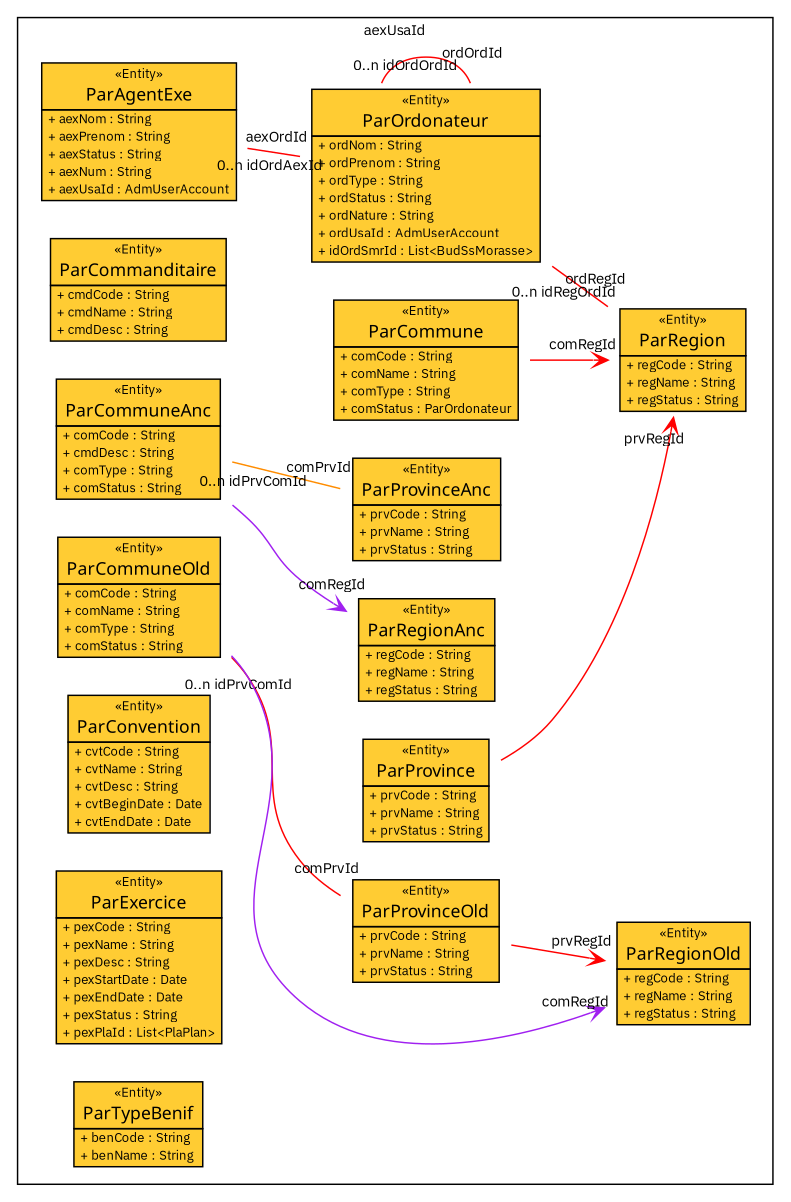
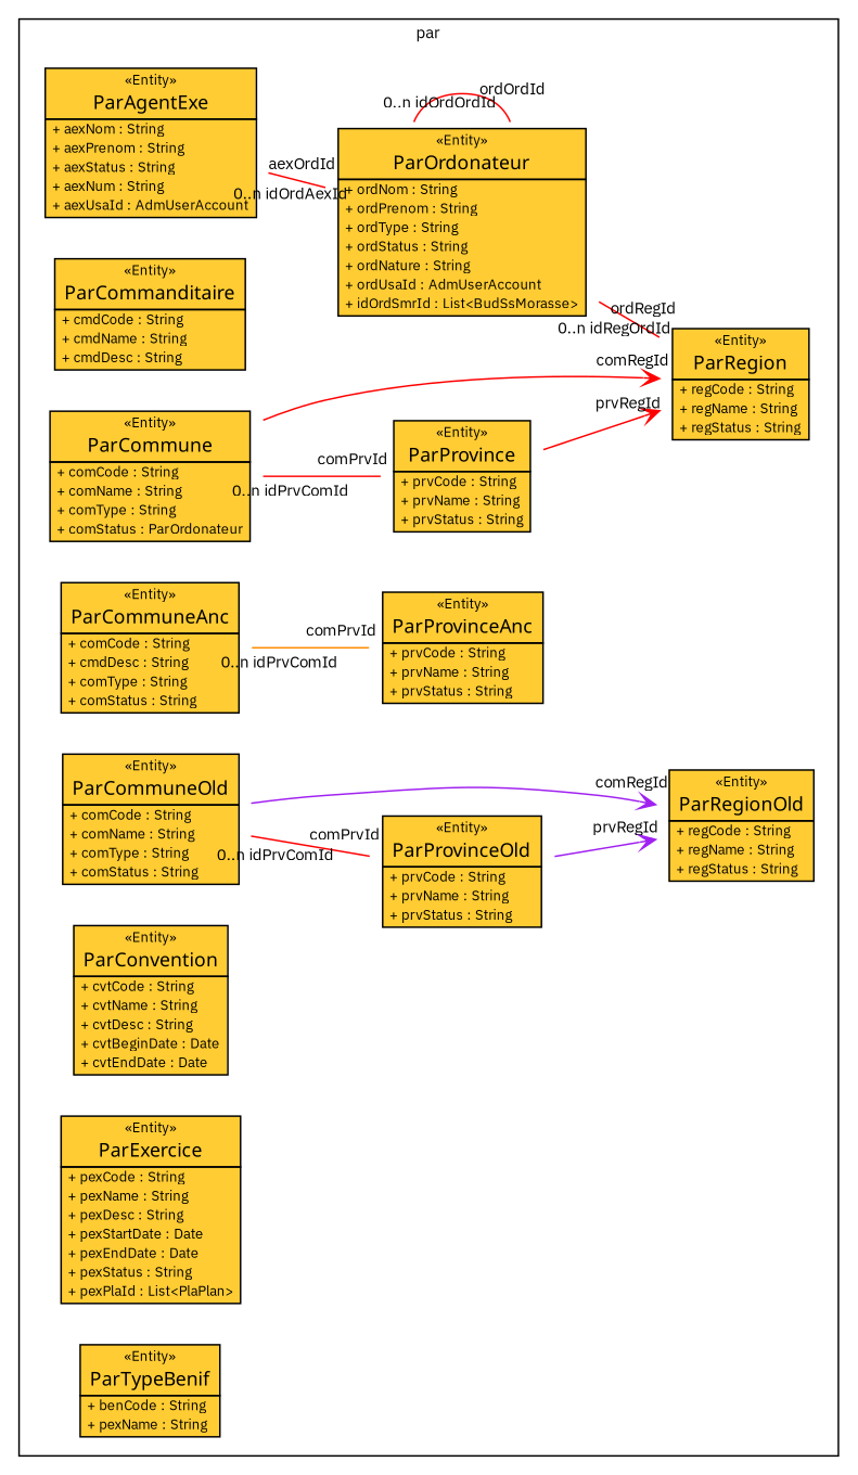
  digraph {
    fontname="IBM Plex Sans"
    fontsize=10
    rankdir=LR
    node [fontcolor=black fontname="IBM Plex Sans" fontsize=9.0 shape=plaintext]
    edge [arrowhead=none arrowtail=none color=red fontname="IBM Plex Sans" fontsize=10 headlabel=comPrvId labelangle=-30 labeldistance=2.0]
    n1 [label=<<table border="0" cellborder="1" cellspacing="0" cellpadding="0" port="p" bgcolor="#FFCC33"> 	<tr><td> 	<table border="0" cellspacing="1" cellpadding="1"> 		<tr><td> &laquo;Entity&raquo; </td></tr> 		<tr><td><font face="arialbd"  point-size="12.0"> ParAgentExe </font></td></tr> 	</table></td></tr> 	<tr><td> 		<table border="0" cellspacing="0" cellpadding="1">	 	<tr><td align="left"> + aexNom : String </td></tr> 	<tr><td align="left"> + aexPrenom : String </td></tr> 	<tr><td align="left"> + aexStatus : String </td></tr> 	<tr><td align="left"> + aexNum : String </td></tr> 	<tr><td align="left"> + aexUsaId : AdmUserAccount </td></tr> 		</table>		 	</td></tr> 	</table>>]
    n2 [label=<<table border="0" cellborder="1" cellspacing="0" cellpadding="0" port="p" bgcolor="#FFCC33"> 	<tr><td> 	<table border="0" cellspacing="1" cellpadding="1"> 		<tr><td> &laquo;Entity&raquo; </td></tr> 		<tr><td><font face="arialbd"  point-size="12.0"> ParCommanditaire </font></td></tr> 	</table></td></tr> 	<tr><td> 		<table border="0" cellspacing="0" cellpadding="1">	 	<tr><td align="left"> + cmdCode : String </td></tr> 	<tr><td align="left"> + cmdName : String </td></tr> 	<tr><td align="left"> + cmdDesc : String </td></tr> 		</table>		 	</td></tr> 	</table>>]
    n3 [label=<<table border="0" cellborder="1" cellspacing="0" cellpadding="0" port="p" bgcolor="#FFCC33"> 	<tr><td> 	<table border="0" cellspacing="1" cellpadding="1"> 		<tr><td> &laquo;Entity&raquo; </td></tr> 		<tr><td><font face="arialbd"  point-size="12.0"> ParCommune </font></td></tr> 	</table></td></tr> 	<tr><td> 		<table border="0" cellspacing="0" cellpadding="1">	 	<tr><td align="left"> + comCode : String </td></tr> 	<tr><td align="left"> + comName : String </td></tr> 	<tr><td align="left"> + comType : String </td></tr> 	<tr><td align="left"> + comStatus : ParOrdonateur </td></tr> 		</table>		 	</td></tr> 	</table>>]
    n4 [label=<<table border="0" cellborder="1" cellspacing="0" cellpadding="0" port="p" bgcolor="#FFCC33"> 	<tr><td> 	<table border="0" cellspacing="1" cellpadding="1"> 		<tr><td> &laquo;Entity&raquo; </td></tr> 		<tr><td><font face="arialbd"  point-size="12.0"> ParCommuneAnc </font></td></tr> 	</table></td></tr> 	<tr><td> 		<table border="0" cellspacing="0" cellpadding="1">	 	<tr><td align="left"> + comCode : String </td></tr> 	<tr><td align="left"> + cmdDesc : String </td></tr> 	<tr><td align="left"> + comType : String </td></tr> 	<tr><td align="left"> + comStatus : String </td></tr> 		</table>		 	</td></tr> 	</table>>]
    n5 [label=<<table border="0" cellborder="1" cellspacing="0" cellpadding="0" port="p" bgcolor="#FFCC33"> 	<tr><td> 	<table border="0" cellspacing="1" cellpadding="1"> 		<tr><td> &laquo;Entity&raquo; </td></tr> 		<tr><td><font face="arialbd"  point-size="12.0"> ParCommuneOld </font></td></tr> 	</table></td></tr> 	<tr><td> 		<table border="0" cellspacing="0" cellpadding="1">	 	<tr><td align="left"> + comCode : String </td></tr> 	<tr><td align="left"> + comName : String </td></tr> 	<tr><td align="left"> + comType : String </td></tr> 	<tr><td align="left"> + comStatus : String </td></tr> 		</table>		 	</td></tr> 	</table>>]
    n6 [label=<<table border="0" cellborder="1" cellspacing="0" cellpadding="0" port="p" bgcolor="#FFCC33"> 	<tr><td> 	<table border="0" cellspacing="1" cellpadding="1"> 		<tr><td> &laquo;Entity&raquo; </td></tr> 		<tr><td><font face="arialbd"  point-size="12.0"> ParConvention </font></td></tr> 	</table></td></tr> 	<tr><td> 		<table border="0" cellspacing="0" cellpadding="1">	 	<tr><td align="left"> + cvtCode : String </td></tr> 	<tr><td align="left"> + cvtName : String </td></tr> 	<tr><td align="left"> + cvtDesc : String </td></tr> 	<tr><td align="left"> + cvtBeginDate : Date </td></tr> 	<tr><td align="left"> + cvtEndDate : Date </td></tr> 		</table>		 	</td></tr> 	</table>>]
    n7 [label=<<table border="0" cellborder="1" cellspacing="0" cellpadding="0" port="p" bgcolor="#FFCC33"> 	<tr><td> 	<table border="0" cellspacing="1" cellpadding="1"> 		<tr><td> &laquo;Entity&raquo; </td></tr> 		<tr><td><font face="arialbd"  point-size="12.0"> ParExercice </font></td></tr> 	</table></td></tr> 	<tr><td> 		<table border="0" cellspacing="0" cellpadding="1">	 	<tr><td align="left"> + pexCode : String </td></tr> 	<tr><td align="left"> + pexName : String </td></tr> 	<tr><td align="left"> + pexDesc : String </td></tr> 	<tr><td align="left"> + pexStartDate : Date </td></tr> 	<tr><td align="left"> + pexEndDate : Date </td></tr> 	<tr><td align="left"> + pexStatus : String </td></tr> 	<tr><td align="left"> + pexPlaId : List&lt;PlaPlan&gt; </td></tr> 		</table>		 	</td></tr> 	</table>>]
    n8 [label=<<table border="0" cellborder="1" cellspacing="0" cellpadding="0" port="p" bgcolor="#FFCC33"> 	<tr><td> 	<table border="0" cellspacing="1" cellpadding="1"> 		<tr><td> &laquo;Entity&raquo; </td></tr> 		<tr><td><font face="arialbd"  point-size="12.0"> ParOrdonateur </font></td></tr> 	</table></td></tr> 	<tr><td> 		<table border="0" cellspacing="0" cellpadding="1">	 	<tr><td align="left"> + ordNom : String </td></tr> 	<tr><td align="left"> + ordPrenom : String </td></tr> 	<tr><td align="left"> + ordType : String </td></tr> 	<tr><td align="left"> + ordStatus : String </td></tr> 	<tr><td align="left"> + ordNature : String </td></tr> 	<tr><td align="left"> + ordUsaId : AdmUserAccount </td></tr> 	<tr><td align="left"> + idOrdSmrId : List&lt;BudSsMorasse&gt; </td></tr> 		</table>		 	</td></tr> 	</table>>]
    n9 [label=<<table border="0" cellborder="1" cellspacing="0" cellpadding="0" port="p" bgcolor="#FFCC33"> 	<tr><td> 	<table border="0" cellspacing="1" cellpadding="1"> 		<tr><td> &laquo;Entity&raquo; </td></tr> 		<tr><td><font face="arialbd"  point-size="12.0"> ParProvince </font></td></tr> 	</table></td></tr> 	<tr><td> 		<table border="0" cellspacing="0" cellpadding="1">	 	<tr><td align="left"> + prvCode : String </td></tr> 	<tr><td align="left"> + prvName : String </td></tr> 	<tr><td align="left"> + prvStatus : String </td></tr> 		</table>		 	</td></tr> 	</table>>]
    n10 [label=<<table border="0" cellborder="1" cellspacing="0" cellpadding="0" port="p" bgcolor="#FFCC33"> 	<tr><td> 	<table border="0" cellspacing="1" cellpadding="1"> 		<tr><td> &laquo;Entity&raquo; </td></tr> 		<tr><td><font face="arialbd"  point-size="12.0"> ParProvinceAnc </font></td></tr> 	</table></td></tr> 	<tr><td> 		<table border="0" cellspacing="0" cellpadding="1">	 	<tr><td align="left"> + prvCode : String </td></tr> 	<tr><td align="left"> + prvName : String </td></tr> 	<tr><td align="left"> + prvStatus : String </td></tr> 		</table>		 	</td></tr> 	</table>>]
    n11 [label=<<table border="0" cellborder="1" cellspacing="0" cellpadding="0" port="p" bgcolor="#FFCC33"> 	<tr><td> 	<table border="0" cellspacing="1" cellpadding="1"> 		<tr><td> &laquo;Entity&raquo; </td></tr> 		<tr><td><font face="arialbd"  point-size="12.0"> ParProvinceOld </font></td></tr> 	</table></td></tr> 	<tr><td> 		<table border="0" cellspacing="0" cellpadding="1">	 	<tr><td align="left"> + prvCode : String </td></tr> 	<tr><td align="left"> + prvName : String </td></tr> 	<tr><td align="left"> + prvStatus : String </td></tr> 		</table>		 	</td></tr> 	</table>>]
    n12 [label=<<table border="0" cellborder="1" cellspacing="0" cellpadding="0" port="p" bgcolor="#FFCC33"> 	<tr><td> 	<table border="0" cellspacing="1" cellpadding="1"> 		<tr><td> &laquo;Entity&raquo; </td></tr> 		<tr><td><font face="arialbd"  point-size="12.0"> ParRegion </font></td></tr> 	</table></td></tr> 	<tr><td> 		<table border="0" cellspacing="0" cellpadding="1">	 	<tr><td align="left"> + regCode : String </td></tr> 	<tr><td align="left"> + regName : String </td></tr> 	<tr><td align="left"> + regStatus : String </td></tr> 		</table>		 	</td></tr> 	</table>>]
-   n13 [label=<<table border="0" cellborder="1" cellspacing="0" cellpadding="0" port="p" bgcolor="#FFCC33"> 	<tr><td> 	<table border="0" cellspacing="1" cellpadding="1"> 		<tr><td> &laquo;Entity&raquo; </td></tr> 		<tr><td><font face="arialbd"  point-size="12.0"> ParRegionAnc </font></td></tr> 	</table></td></tr> 	<tr><td> 		<table border="0" cellspacing="0" cellpadding="1">	 	<tr><td align="left"> + regCode : String </td></tr> 	<tr><td align="left"> + regName : String </td></tr> 	<tr><td align="left"> + regStatus : String </td></tr> 		</table>		 	</td></tr> 	</table>>]
    n14 [label=<<table border="0" cellborder="1" cellspacing="0" cellpadding="0" port="p" bgcolor="#FFCC33"> 	<tr><td> 	<table border="0" cellspacing="1" cellpadding="1"> 		<tr><td> &laquo;Entity&raquo; </td></tr> 		<tr><td><font face="arialbd"  point-size="12.0"> ParRegionOld </font></td></tr> 	</table></td></tr> 	<tr><td> 		<table border="0" cellspacing="0" cellpadding="1">	 	<tr><td align="left"> + regCode : String </td></tr> 	<tr><td align="left"> + regName : String </td></tr> 	<tr><td align="left"> + regStatus : String </td></tr> 		</table>		 	</td></tr> 	</table>>]
-   n15 [label=<<table border="0" cellborder="1" cellspacing="0" cellpadding="0" port="p" bgcolor="#FFCC33"> 	<tr><td> 	<table border="0" cellspacing="1" cellpadding="1"> 		<tr><td> &laquo;Entity&raquo; </td></tr> 		<tr><td><font face="arialbd"  point-size="12.0"> ParTypeBenif </font></td></tr> 	</table></td></tr> 	<tr><td> 		<table border="0" cellspacing="0" cellpadding="1">	 	<tr><td align="left"> + benCode : String </td></tr> 	<tr><td align="left"> + benName : String </td></tr> 		</table>		 	</td></tr> 	</table>>]
+   n15 [label=<<table border="0" cellborder="1" cellspacing="0" cellpadding="0" port="p" bgcolor="#FFCC33"> 	<tr><td> 	<table border="0" cellspacing="1" cellpadding="1"> 		<tr><td> &laquo;Entity&raquo; </td></tr> 		<tr><td><font face="arialbd"  point-size="12.0"> ParTypeBenif </font></td></tr> 	</table></td></tr> 	<tr><td> 		<table border="0" cellspacing="0" cellpadding="1">	 	<tr><td align="left"> + benCode : String </td></tr> 	<tr><td align="left"> + pexName : String </td></tr> 		</table>		 	</td></tr> 	</table>>]
    subgraph cluster_1 {
-     label=aexUsaId
+     label=par
      n1
      n2
      n3
      n4
      n5
      n6
      n7
      n8
      n9
      n10
      n11
      n12
-     n13
      n14
      n15
    }
    n1 -> n8 [headlabel=aexOrdId taillabel="0..n idOrdAexId"]
+   n3 -> n9 [taillabel="0..n idPrvComId"]
    n3 -> n12 [arrowhead=open headlabel=comRegId]
    n4 -> n10 [color=darkorange taillabel="0..n idPrvComId"]
-   n4 -> n13 [arrowhead=open color=purple headlabel=comRegId]
    n5 -> n11 [taillabel="0..n idPrvComId"]
    n5 -> n14 [arrowhead=open color=purple headlabel=comRegId]
    n8 -> n8 [headlabel=ordOrdId taillabel="0..n idOrdOrdId"]
    n8 -> n12 [headlabel=ordRegId taillabel="0..n idRegOrdId"]
    n9 -> n12 [arrowhead=open headlabel=prvRegId]
-   n11 -> n14 [arrowhead=open headlabel=prvRegId]
+   n11 -> n14 [arrowhead=open color=purple headlabel=prvRegId]
  }
